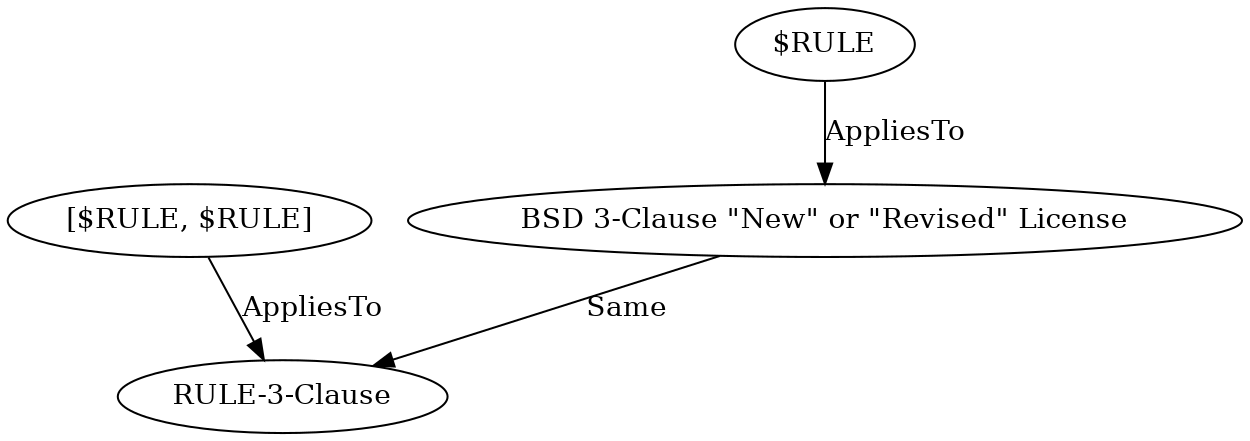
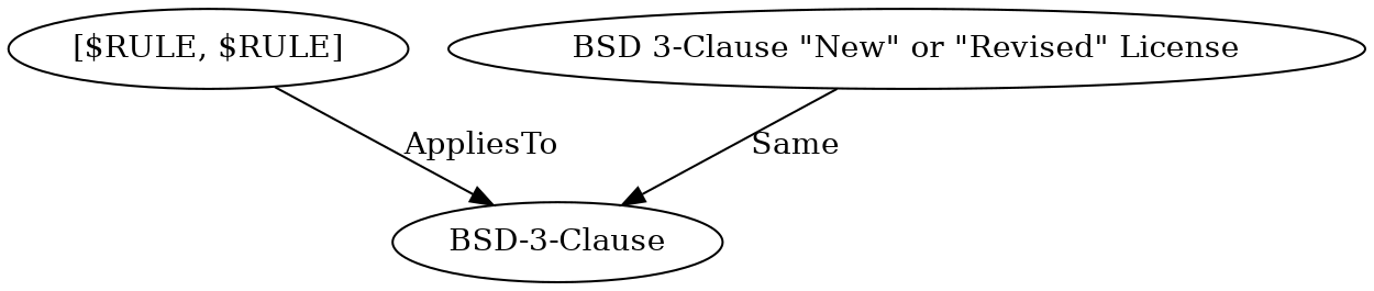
  digraph {
    n1 [label="[$RULE, $RULE]"]
-   n2 [label="RULE-3-Clause"]
-   n3 [label="$RULE"]
+   n2 [label="BSD-3-Clause"]
    n4 [label="BSD 3-Clause \"New\" or \"Revised\" License"]
    n1 -> n2 [label=AppliesTo]
-   n3 -> n4 [label=AppliesTo]
    n4 -> n2 [label=Same]
  }
